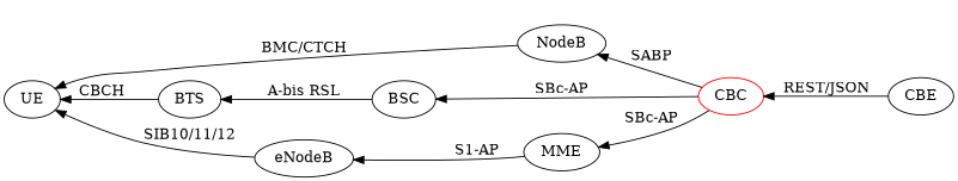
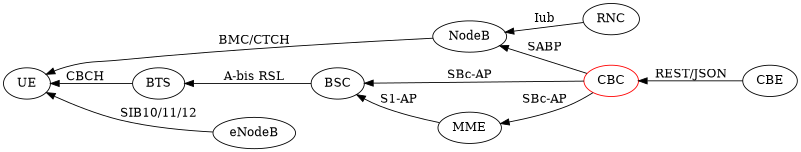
  digraph {
    rankdir=RL
    CBC [color=red]
    BSC
    MME
    NodeB
    BTS
+   RNC
    eNodeB
    CBE
    UE
    CBC -> BSC [label="SBc-AP"]
    CBC -> MME [label="SBc-AP"]
    CBC -> NodeB [label=SABP]
    BSC -> BTS [label="A-bis RSL"]
-   MME -> eNodeB [label="S1-AP"]
+   MME -> BSC [label="S1-AP"]
    NodeB -> UE [label="BMC/CTCH"]
    BTS -> UE [label=CBCH]
+   RNC -> NodeB [label=Iub]
    eNodeB -> UE [label="SIB10/11/12"]
    CBE -> CBC [label="REST/JSON"]
  }
